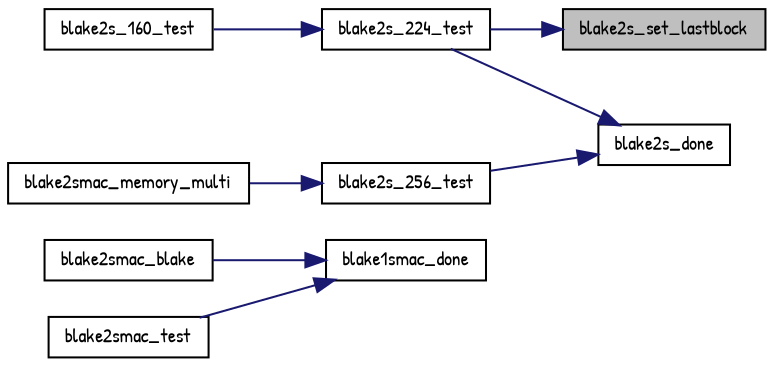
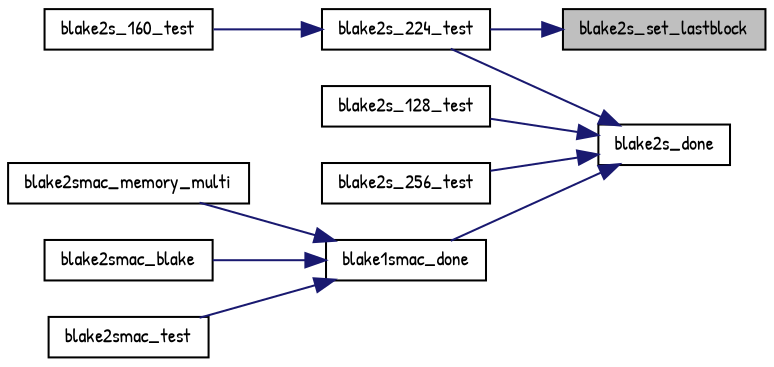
  digraph {
    fontname="Patrick Hand"
    rankdir=RL
    node [color=black fillcolor=white fontname="Patrick Hand" fontsize=10 shape=record style=filled]
    edge [color=midnightblue dir=back fontname="Patrick Hand" fontsize=10 labelfontname=Helvetica labelfontsize=10 style=solid]
    n1 [fillcolor=grey75 fontcolor=black height=0.2 label=blake2s_set_lastblock width=0.4]
    n2 [height=0.2 label=blake2s_224_test width=0.4]
    n3 [height=0.2 label=blake2s_done width=0.4]
+   n4 [height=0.2 label=blake2s_128_test width=0.4]
    n5 [height=0.2 label=blake2s_256_test width=0.4]
    n6 [height=0.2 label=blake1smac_done width=0.4]
    n7 [height=0.2 label=blake2s_160_test width=0.4]
    n8 [height=0.2 label=blake2smac_blake width=0.4]
    n9 [height=0.2 label=blake2smac_memory_multi width=0.4]
    n10 [height=0.2 label=blake2smac_test width=0.4]
    n1 -> n2
    n2 -> n7
    n3 -> n2
+   n3 -> n4
    n3 -> n5
+   n3 -> n6
    n6 -> n8
-   n5 -> n9
+   n6 -> n9
    n6 -> n10
  }
